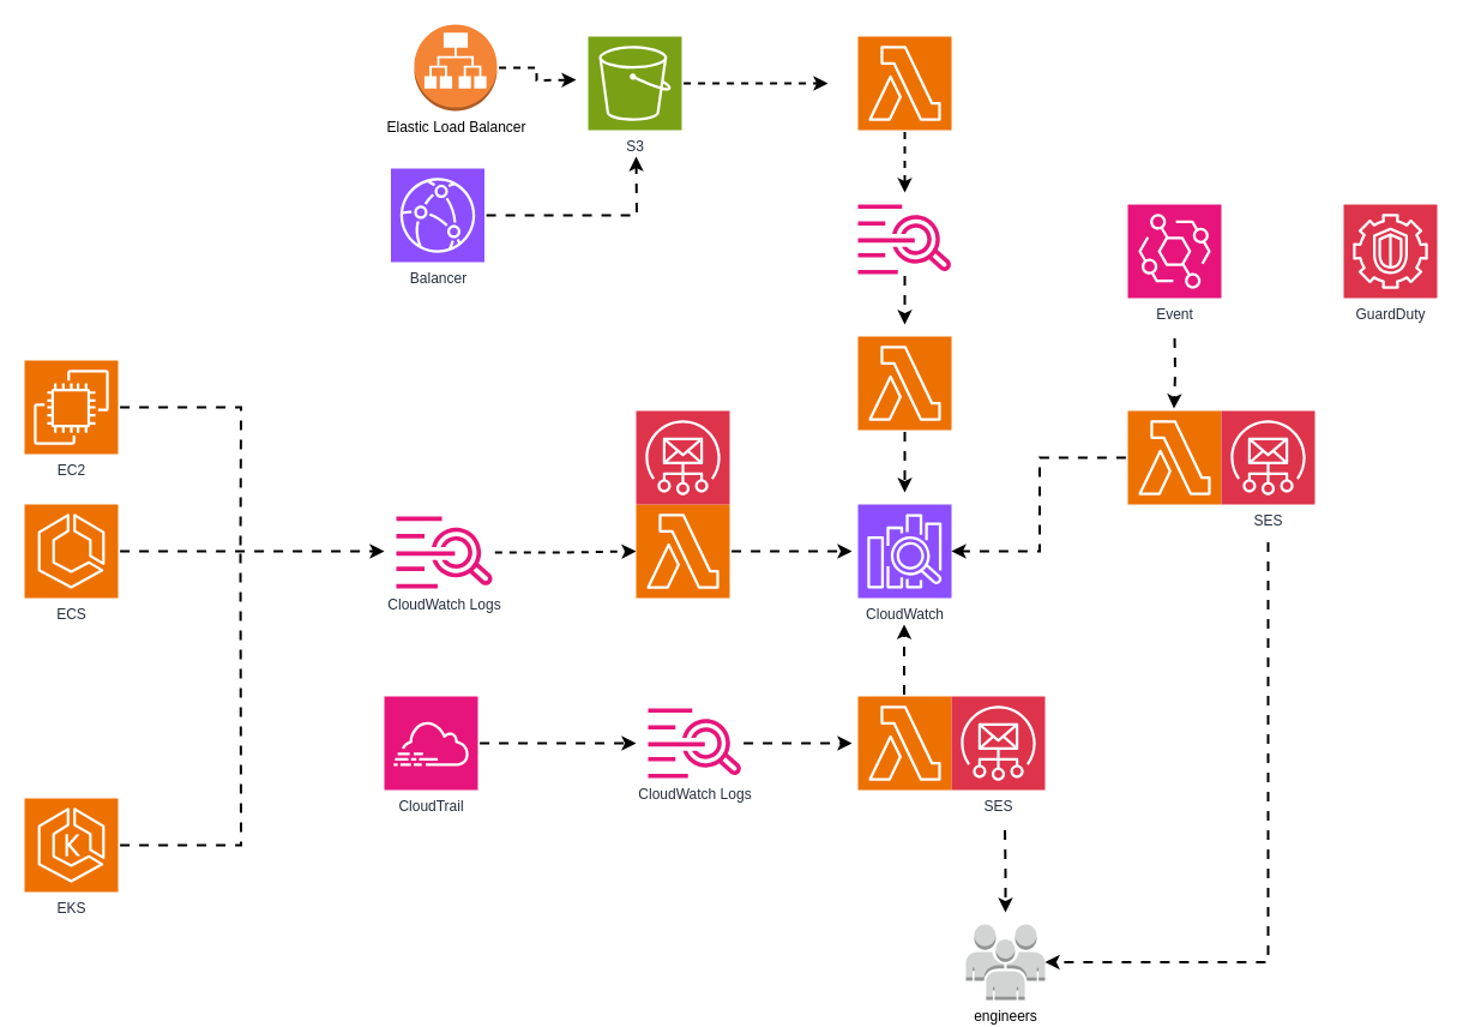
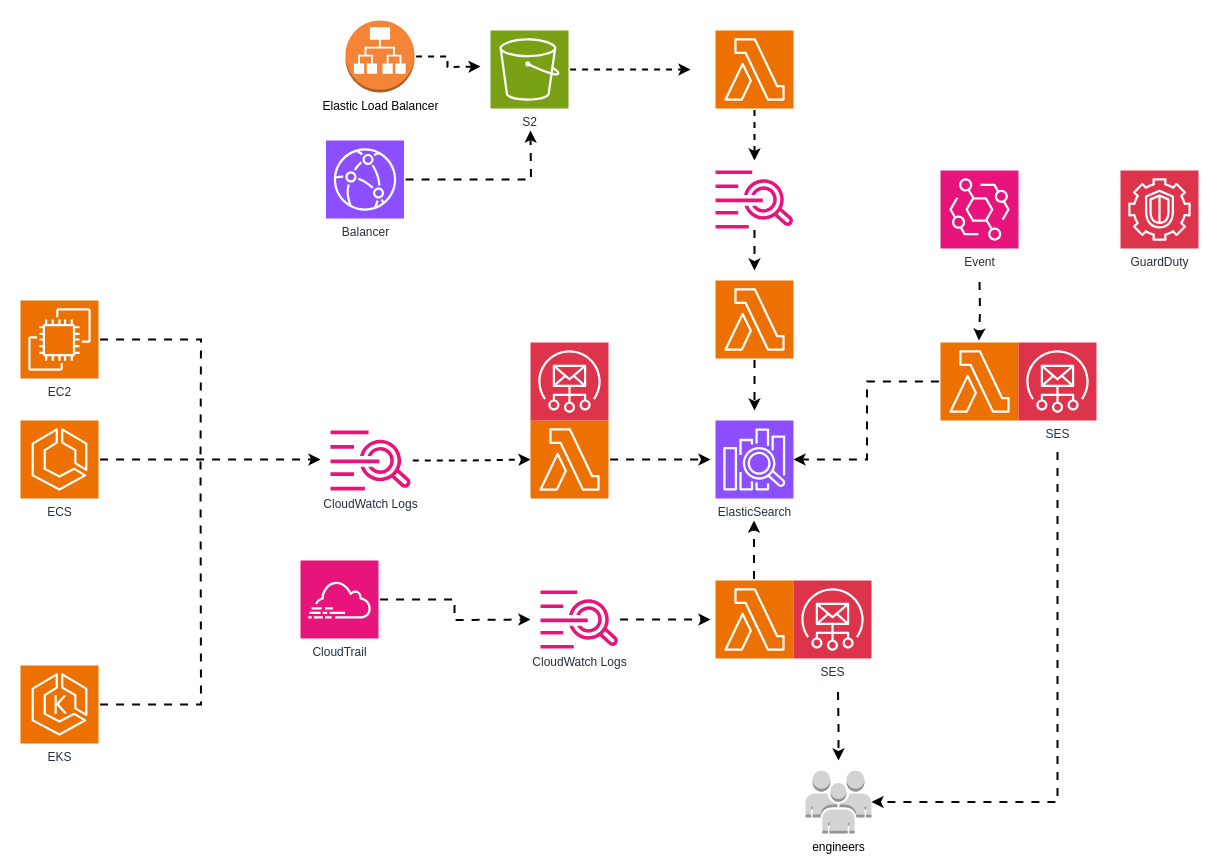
  <mxCell id="0" />
  <mxCell id="1" parent="0" />
  <mxCell id="2" style="edgeStyle=orthogonalEdgeStyle;rounded=0;orthogonalLoop=1;jettySize=auto;html=1;dashed=1;strokeWidth=2;flowAnimation=1;" parent="1" source="3" edge="1"><mxGeometry relative="1" as="geometry"><mxPoint x="530" y="459" as="targetPoint" /></mxGeometry></mxCell>
  <mxCell id="3" value="CloudWatch Logs" style="sketch=0;outlineConnect=0;fontColor=#232F3E;gradientColor=none;fillColor=#E7157B;strokeColor=none;dashed=0;verticalLabelPosition=bottom;verticalAlign=top;align=center;html=1;fontSize=12;fontStyle=0;aspect=fixed;pointerEvents=1;shape=mxgraph.aws4.cloudwatch_logs;" parent="1" vertex="1"><mxGeometry x="330" y="430" width="80.69" height="60" as="geometry" /></mxCell>
  <mxCell id="4" style="edgeStyle=orthogonalEdgeStyle;rounded=0;orthogonalLoop=1;jettySize=auto;html=1;strokeWidth=2;flowAnimation=1;" parent="1" source="5" edge="1"><mxGeometry relative="1" as="geometry"><mxPoint x="710" y="459" as="targetPoint" /></mxGeometry></mxCell>
  <mxCell id="5" value="" style="sketch=0;points=[[0,0,0],[0.25,0,0],[0.5,0,0],[0.75,0,0],[1,0,0],[0,1,0],[0.25,1,0],[0.5,1,0],[0.75,1,0],[1,1,0],[0,0.25,0],[0,0.5,0],[0,0.75,0],[1,0.25,0],[1,0.5,0],[1,0.75,0]];outlineConnect=0;fontColor=#232F3E;fillColor=#ED7100;strokeColor=#ffffff;dashed=0;verticalLabelPosition=bottom;verticalAlign=top;align=center;html=1;fontSize=12;fontStyle=0;aspect=fixed;shape=mxgraph.aws4.resourceIcon;resIcon=mxgraph.aws4.lambda;" parent="1" vertex="1"><mxGeometry x="530" y="420" width="78" height="78" as="geometry" /></mxCell>
- <mxCell id="6" value="CloudWatch" style="sketch=0;points=[[0,0,0],[0.25,0,0],[0.5,0,0],[0.75,0,0],[1,0,0],[0,1,0],[0.25,1,0],[0.5,1,0],[0.75,1,0],[1,1,0],[0,0.25,0],[0,0.5,0],[0,0.75,0],[1,0.25,0],[1,0.5,0],[1,0.75,0]];outlineConnect=0;fontColor=#232F3E;fillColor=#8C4FFF;strokeColor=#ffffff;dashed=0;verticalLabelPosition=bottom;verticalAlign=top;align=center;html=1;fontSize=12;fontStyle=0;aspect=fixed;shape=mxgraph.aws4.resourceIcon;resIcon=mxgraph.aws4.elasticsearch_service;" parent="1" vertex="1"><mxGeometry x="715" y="420" width="78" height="78" as="geometry" /></mxCell>
+ <mxCell id="6" value="ElasticSearch" style="sketch=0;points=[[0,0,0],[0.25,0,0],[0.5,0,0],[0.75,0,0],[1,0,0],[0,1,0],[0.25,1,0],[0.5,1,0],[0.75,1,0],[1,1,0],[0,0.25,0],[0,0.5,0],[0,0.75,0],[1,0.25,0],[1,0.5,0],[1,0.75,0]];outlineConnect=0;fontColor=#232F3E;fillColor=#8C4FFF;strokeColor=#ffffff;dashed=0;verticalLabelPosition=bottom;verticalAlign=top;align=center;html=1;fontSize=12;fontStyle=0;aspect=fixed;shape=mxgraph.aws4.resourceIcon;resIcon=mxgraph.aws4.elasticsearch_service;" parent="1" vertex="1"><mxGeometry x="715" y="420" width="78" height="78" as="geometry" /></mxCell>
  <mxCell id="7" style="edgeStyle=orthogonalEdgeStyle;rounded=0;orthogonalLoop=1;jettySize=auto;html=1;strokeWidth=2;flowAnimation=1;" parent="1" source="8" edge="1"><mxGeometry relative="1" as="geometry"><mxPoint x="710" y="619" as="targetPoint" /></mxGeometry></mxCell>
  <mxCell id="8" value="CloudWatch Logs" style="sketch=0;outlineConnect=0;fontColor=#232F3E;gradientColor=none;fillColor=#E7157B;strokeColor=none;dashed=0;verticalLabelPosition=bottom;verticalAlign=top;align=center;html=1;fontSize=12;fontStyle=0;aspect=fixed;pointerEvents=1;shape=mxgraph.aws4.cloudwatch_logs;" parent="1" vertex="1"><mxGeometry x="540" y="590" width="78" height="58" as="geometry" /></mxCell>
  <mxCell id="9" style="edgeStyle=orthogonalEdgeStyle;rounded=0;orthogonalLoop=1;jettySize=auto;html=1;strokeWidth=2;flowAnimation=1;" parent="1" source="10" edge="1"><mxGeometry relative="1" as="geometry"><mxPoint x="530" y="619" as="targetPoint" /></mxGeometry></mxCell>
- <mxCell id="10" value="CloudTrail" style="sketch=0;points=[[0,0,0],[0.25,0,0],[0.5,0,0],[0.75,0,0],[1,0,0],[0,1,0],[0.25,1,0],[0.5,1,0],[0.75,1,0],[1,1,0],[0,0.25,0],[0,0.5,0],[0,0.75,0],[1,0.25,0],[1,0.5,0],[1,0.75,0]];points=[[0,0,0],[0.25,0,0],[0.5,0,0],[0.75,0,0],[1,0,0],[0,1,0],[0.25,1,0],[0.5,1,0],[0.75,1,0],[1,1,0],[0,0.25,0],[0,0.5,0],[0,0.75,0],[1,0.25,0],[1,0.5,0],[1,0.75,0]];outlineConnect=0;fontColor=#232F3E;fillColor=#E7157B;strokeColor=#ffffff;dashed=0;verticalLabelPosition=bottom;verticalAlign=top;align=center;html=1;fontSize=12;fontStyle=0;aspect=fixed;shape=mxgraph.aws4.resourceIcon;resIcon=mxgraph.aws4.cloudtrail;" parent="1" vertex="1"><mxGeometry x="320" y="580" width="78" height="78" as="geometry" /></mxCell>
+ <mxCell id="10" value="CloudTrail" style="sketch=0;points=[[0,0,0],[0.25,0,0],[0.5,0,0],[0.75,0,0],[1,0,0],[0,1,0],[0.25,1,0],[0.5,1,0],[0.75,1,0],[1,1,0],[0,0.25,0],[0,0.5,0],[0,0.75,0],[1,0.25,0],[1,0.5,0],[1,0.75,0]];points=[[0,0,0],[0.25,0,0],[0.5,0,0],[0.75,0,0],[1,0,0],[0,1,0],[0.25,1,0],[0.5,1,0],[0.75,1,0],[1,1,0],[0,0.25,0],[0,0.5,0],[0,0.75,0],[1,0.25,0],[1,0.5,0],[1,0.75,0]];outlineConnect=0;fontColor=#232F3E;fillColor=#E7157B;strokeColor=#ffffff;dashed=0;verticalLabelPosition=bottom;verticalAlign=top;align=center;html=1;fontSize=12;fontStyle=0;aspect=fixed;shape=mxgraph.aws4.resourceIcon;resIcon=mxgraph.aws4.cloudtrail;" parent="1" vertex="1"><mxGeometry x="300" y="560" width="78" height="78" as="geometry" /></mxCell>
  <mxCell id="11" value="" style="sketch=0;points=[[0,0,0],[0.25,0,0],[0.5,0,0],[0.75,0,0],[1,0,0],[0,1,0],[0.25,1,0],[0.5,1,0],[0.75,1,0],[1,1,0],[0,0.25,0],[0,0.5,0],[0,0.75,0],[1,0.25,0],[1,0.5,0],[1,0.75,0]];outlineConnect=0;fontColor=#232F3E;fillColor=#ED7100;strokeColor=#ffffff;dashed=0;verticalLabelPosition=bottom;verticalAlign=top;align=center;html=1;fontSize=12;fontStyle=0;aspect=fixed;shape=mxgraph.aws4.resourceIcon;resIcon=mxgraph.aws4.lambda;" parent="1" vertex="1"><mxGeometry x="715" y="580" width="78" height="78" as="geometry" /></mxCell>
  <mxCell id="12" style="edgeStyle=orthogonalEdgeStyle;rounded=0;orthogonalLoop=1;jettySize=auto;html=1;dashed=1;strokeWidth=2;flowAnimation=1;" parent="1" source="13" edge="1"><mxGeometry relative="1" as="geometry"><mxPoint x="480" y="66" as="targetPoint" /></mxGeometry></mxCell>
  <mxCell id="13" value="Elastic Load Balancer" style="outlineConnect=0;dashed=0;verticalLabelPosition=bottom;verticalAlign=top;align=center;html=1;shape=mxgraph.aws3.application_load_balancer;fillColor=#F58536;gradientColor=none;" parent="1" vertex="1"><mxGeometry x="345" y="20" width="69" height="72" as="geometry" /></mxCell>
  <mxCell id="14" style="edgeStyle=orthogonalEdgeStyle;rounded=0;orthogonalLoop=1;jettySize=auto;html=1;strokeWidth=2;dashed=1;flowAnimation=1;" parent="1" source="15" edge="1"><mxGeometry relative="1" as="geometry"><mxPoint x="690" y="69" as="targetPoint" /></mxGeometry></mxCell>
- <mxCell id="15" value="S3" style="sketch=0;points=[[0,0,0],[0.25,0,0],[0.5,0,0],[0.75,0,0],[1,0,0],[0,1,0],[0.25,1,0],[0.5,1,0],[0.75,1,0],[1,1,0],[0,0.25,0],[0,0.5,0],[0,0.75,0],[1,0.25,0],[1,0.5,0],[1,0.75,0]];outlineConnect=0;fontColor=#232F3E;fillColor=#7AA116;strokeColor=#ffffff;dashed=0;verticalLabelPosition=bottom;verticalAlign=top;align=center;html=1;fontSize=12;fontStyle=0;aspect=fixed;shape=mxgraph.aws4.resourceIcon;resIcon=mxgraph.aws4.s3;" parent="1" vertex="1"><mxGeometry x="490" y="30" width="78" height="78" as="geometry" /></mxCell>
+ <mxCell id="15" value="S2" style="sketch=0;points=[[0,0,0],[0.25,0,0],[0.5,0,0],[0.75,0,0],[1,0,0],[0,1,0],[0.25,1,0],[0.5,1,0],[0.75,1,0],[1,1,0],[0,0.25,0],[0,0.5,0],[0,0.75,0],[1,0.25,0],[1,0.5,0],[1,0.75,0]];outlineConnect=0;fontColor=#232F3E;fillColor=#7AA116;strokeColor=#ffffff;dashed=0;verticalLabelPosition=bottom;verticalAlign=top;align=center;html=1;fontSize=12;fontStyle=0;aspect=fixed;shape=mxgraph.aws4.resourceIcon;resIcon=mxgraph.aws4.s3;" parent="1" vertex="1"><mxGeometry x="490" y="30" width="78" height="78" as="geometry" /></mxCell>
  <mxCell id="16" style="edgeStyle=orthogonalEdgeStyle;rounded=0;orthogonalLoop=1;jettySize=auto;html=1;dashed=1;strokeWidth=2;flowAnimation=1;" parent="1" source="17" edge="1"><mxGeometry relative="1" as="geometry"><mxPoint x="754" y="160" as="targetPoint" /></mxGeometry></mxCell>
  <mxCell id="17" value="" style="sketch=0;points=[[0,0,0],[0.25,0,0],[0.5,0,0],[0.75,0,0],[1,0,0],[0,1,0],[0.25,1,0],[0.5,1,0],[0.75,1,0],[1,1,0],[0,0.25,0],[0,0.5,0],[0,0.75,0],[1,0.25,0],[1,0.5,0],[1,0.75,0]];outlineConnect=0;fontColor=#232F3E;fillColor=#ED7100;strokeColor=#ffffff;dashed=0;verticalLabelPosition=bottom;verticalAlign=top;align=center;html=1;fontSize=12;fontStyle=0;aspect=fixed;shape=mxgraph.aws4.resourceIcon;resIcon=mxgraph.aws4.lambda;" parent="1" vertex="1"><mxGeometry x="715" y="30" width="78" height="78" as="geometry" /></mxCell>
  <mxCell id="18" style="edgeStyle=orthogonalEdgeStyle;rounded=0;orthogonalLoop=1;jettySize=auto;html=1;strokeWidth=2;flowAnimation=1;" parent="1" source="19" edge="1"><mxGeometry relative="1" as="geometry"><mxPoint x="754" y="270" as="targetPoint" /></mxGeometry></mxCell>
  <mxCell id="19" value="" style="sketch=0;outlineConnect=0;fontColor=#232F3E;gradientColor=none;fillColor=#E7157B;strokeColor=none;dashed=0;verticalLabelPosition=bottom;verticalAlign=top;align=center;html=1;fontSize=12;fontStyle=0;aspect=fixed;pointerEvents=1;shape=mxgraph.aws4.cloudwatch_logs;" parent="1" vertex="1"><mxGeometry x="715" y="170" width="78" height="58" as="geometry" /></mxCell>
  <mxCell id="20" style="edgeStyle=orthogonalEdgeStyle;rounded=0;orthogonalLoop=1;jettySize=auto;html=1;strokeWidth=2;flowAnimation=1;" parent="1" source="21" edge="1"><mxGeometry relative="1" as="geometry"><mxPoint x="754" y="410" as="targetPoint" /></mxGeometry></mxCell>
  <mxCell id="21" value="" style="sketch=0;points=[[0,0,0],[0.25,0,0],[0.5,0,0],[0.75,0,0],[1,0,0],[0,1,0],[0.25,1,0],[0.5,1,0],[0.75,1,0],[1,1,0],[0,0.25,0],[0,0.5,0],[0,0.75,0],[1,0.25,0],[1,0.5,0],[1,0.75,0]];outlineConnect=0;fontColor=#232F3E;fillColor=#ED7100;strokeColor=#ffffff;dashed=0;verticalLabelPosition=bottom;verticalAlign=top;align=center;html=1;fontSize=12;fontStyle=0;aspect=fixed;shape=mxgraph.aws4.resourceIcon;resIcon=mxgraph.aws4.lambda;" parent="1" vertex="1"><mxGeometry x="715" y="280" width="78" height="78" as="geometry" /></mxCell>
  <mxCell id="22" value="engineers" style="outlineConnect=0;dashed=0;verticalLabelPosition=bottom;verticalAlign=top;align=center;html=1;shape=mxgraph.aws3.users;fillColor=#D2D3D3;gradientColor=none;" parent="1" vertex="1"><mxGeometry x="805" y="770" width="66" height="63" as="geometry" /></mxCell>
  <mxCell id="23" value="SES" style="sketch=0;points=[[0,0,0],[0.25,0,0],[0.5,0,0],[0.75,0,0],[1,0,0],[0,1,0],[0.25,1,0],[0.5,1,0],[0.75,1,0],[1,1,0],[0,0.25,0],[0,0.5,0],[0,0.75,0],[1,0.25,0],[1,0.5,0],[1,0.75,0]];outlineConnect=0;fontColor=#232F3E;fillColor=#DD344C;strokeColor=#ffffff;dashed=0;verticalLabelPosition=bottom;verticalAlign=top;align=center;html=1;fontSize=12;fontStyle=0;aspect=fixed;shape=mxgraph.aws4.resourceIcon;resIcon=mxgraph.aws4.simple_email_service;" parent="1" vertex="1"><mxGeometry x="793" y="580" width="78" height="78" as="geometry" /></mxCell>
  <mxCell id="24" value="" style="endArrow=classic;html=1;rounded=0;flowAnimation=1;strokeWidth=2;" parent="1" edge="1"><mxGeometry width="50" height="50" relative="1" as="geometry"><mxPoint x="753.5" y="580" as="sourcePoint" /><mxPoint x="753.5" y="520" as="targetPoint" /></mxGeometry></mxCell>
  <mxCell id="25" value="GuardDuty" style="sketch=0;points=[[0,0,0],[0.25,0,0],[0.5,0,0],[0.75,0,0],[1,0,0],[0,1,0],[0.25,1,0],[0.5,1,0],[0.75,1,0],[1,1,0],[0,0.25,0],[0,0.5,0],[0,0.75,0],[1,0.25,0],[1,0.5,0],[1,0.75,0]];outlineConnect=0;fontColor=#232F3E;fillColor=#DD344C;strokeColor=#ffffff;dashed=0;verticalLabelPosition=bottom;verticalAlign=top;align=center;html=1;fontSize=12;fontStyle=0;aspect=fixed;shape=mxgraph.aws4.resourceIcon;resIcon=mxgraph.aws4.guardduty;" parent="1" vertex="1"><mxGeometry x="1120" y="170" width="78" height="78" as="geometry" /></mxCell>
  <mxCell id="26" value="Event" style="sketch=0;points=[[0,0,0],[0.25,0,0],[0.5,0,0],[0.75,0,0],[1,0,0],[0,1,0],[0.25,1,0],[0.5,1,0],[0.75,1,0],[1,1,0],[0,0.25,0],[0,0.5,0],[0,0.75,0],[1,0.25,0],[1,0.5,0],[1,0.75,0]];outlineConnect=0;fontColor=#232F3E;fillColor=#E7157B;strokeColor=#ffffff;dashed=0;verticalLabelPosition=bottom;verticalAlign=top;align=center;html=1;fontSize=12;fontStyle=0;aspect=fixed;shape=mxgraph.aws4.resourceIcon;resIcon=mxgraph.aws4.eventbridge;" parent="1" vertex="1"><mxGeometry x="940" y="170" width="78" height="78" as="geometry" /></mxCell>
  <mxCell id="27" value="" style="sketch=0;points=[[0,0,0],[0.25,0,0],[0.5,0,0],[0.75,0,0],[1,0,0],[0,1,0],[0.25,1,0],[0.5,1,0],[0.75,1,0],[1,1,0],[0,0.25,0],[0,0.5,0],[0,0.75,0],[1,0.25,0],[1,0.5,0],[1,0.75,0]];outlineConnect=0;fontColor=#232F3E;fillColor=#ED7100;strokeColor=#ffffff;dashed=0;verticalLabelPosition=bottom;verticalAlign=top;align=center;html=1;fontSize=12;fontStyle=0;aspect=fixed;shape=mxgraph.aws4.resourceIcon;resIcon=mxgraph.aws4.lambda;" parent="1" vertex="1"><mxGeometry x="940" y="342" width="78" height="78" as="geometry" /></mxCell>
  <mxCell id="28" value="SES" style="sketch=0;points=[[0,0,0],[0.25,0,0],[0.5,0,0],[0.75,0,0],[1,0,0],[0,1,0],[0.25,1,0],[0.5,1,0],[0.75,1,0],[1,1,0],[0,0.25,0],[0,0.5,0],[0,0.75,0],[1,0.25,0],[1,0.5,0],[1,0.75,0]];outlineConnect=0;fontColor=#232F3E;fillColor=#DD344C;strokeColor=#ffffff;dashed=0;verticalLabelPosition=bottom;verticalAlign=top;align=center;html=1;fontSize=12;fontStyle=0;aspect=fixed;shape=mxgraph.aws4.resourceIcon;resIcon=mxgraph.aws4.simple_email_service;" parent="1" vertex="1"><mxGeometry x="1018" y="342" width="78" height="78" as="geometry" /></mxCell>
  <mxCell id="29" style="edgeStyle=orthogonalEdgeStyle;rounded=0;orthogonalLoop=1;jettySize=auto;html=1;strokeWidth=2;flowAnimation=1;" parent="1" edge="1"><mxGeometry relative="1" as="geometry"><mxPoint x="978.5" y="340" as="targetPoint" /><mxPoint x="979" y="280" as="sourcePoint" /></mxGeometry></mxCell>
  <mxCell id="30" style="edgeStyle=orthogonalEdgeStyle;rounded=0;orthogonalLoop=1;jettySize=auto;html=1;entryX=1;entryY=0.5;entryDx=0;entryDy=0;entryPerimeter=0;strokeWidth=2;flowAnimation=1;" parent="1" target="22" edge="1"><mxGeometry relative="1" as="geometry"><mxPoint x="1057" y="450" as="sourcePoint" /><Array as="points"><mxPoint x="1057" y="802" /></Array></mxGeometry></mxCell>
  <mxCell id="31" style="edgeStyle=orthogonalEdgeStyle;rounded=0;orthogonalLoop=1;jettySize=auto;html=1;entryX=1;entryY=0.5;entryDx=0;entryDy=0;entryPerimeter=0;strokeWidth=2;flowAnimation=1;" parent="1" source="27" target="6" edge="1"><mxGeometry relative="1" as="geometry" /></mxCell>
  <mxCell id="32" style="edgeStyle=orthogonalEdgeStyle;rounded=0;orthogonalLoop=1;jettySize=auto;html=1;endArrow=none;endFill=0;strokeWidth=2;flowAnimation=1;" parent="1" source="33" edge="1"><mxGeometry relative="1" as="geometry"><mxPoint x="200" y="460" as="targetPoint" /></mxGeometry></mxCell>
  <mxCell id="33" value="EC2" style="sketch=0;points=[[0,0,0],[0.25,0,0],[0.5,0,0],[0.75,0,0],[1,0,0],[0,1,0],[0.25,1,0],[0.5,1,0],[0.75,1,0],[1,1,0],[0,0.25,0],[0,0.5,0],[0,0.75,0],[1,0.25,0],[1,0.5,0],[1,0.75,0]];outlineConnect=0;fontColor=#232F3E;fillColor=#ED7100;strokeColor=#ffffff;dashed=0;verticalLabelPosition=bottom;verticalAlign=top;align=center;html=1;fontSize=12;fontStyle=0;aspect=fixed;shape=mxgraph.aws4.resourceIcon;resIcon=mxgraph.aws4.ec2;" parent="1" vertex="1"><mxGeometry x="20" y="300" width="78" height="78" as="geometry" /></mxCell>
  <mxCell id="34" style="edgeStyle=orthogonalEdgeStyle;rounded=0;orthogonalLoop=1;jettySize=auto;html=1;strokeWidth=2;flowAnimation=1;" parent="1" source="35" edge="1"><mxGeometry relative="1" as="geometry"><mxPoint x="530" y="130" as="targetPoint" /></mxGeometry></mxCell>
  <mxCell id="35" value="Balancer" style="sketch=0;points=[[0,0,0],[0.25,0,0],[0.5,0,0],[0.75,0,0],[1,0,0],[0,1,0],[0.25,1,0],[0.5,1,0],[0.75,1,0],[1,1,0],[0,0.25,0],[0,0.5,0],[0,0.75,0],[1,0.25,0],[1,0.5,0],[1,0.75,0]];outlineConnect=0;fontColor=#232F3E;fillColor=#8C4FFF;strokeColor=#ffffff;dashed=0;verticalLabelPosition=bottom;verticalAlign=top;align=center;html=1;fontSize=12;fontStyle=0;aspect=fixed;shape=mxgraph.aws4.resourceIcon;resIcon=mxgraph.aws4.cloudfront;" parent="1" vertex="1"><mxGeometry x="325.5" y="140" width="78" height="78" as="geometry" /></mxCell>
  <mxCell id="36" style="edgeStyle=orthogonalEdgeStyle;rounded=0;orthogonalLoop=1;jettySize=auto;html=1;flowAnimation=1;strokeWidth=2;" parent="1" source="37" edge="1"><mxGeometry relative="1" as="geometry"><mxPoint x="320" y="459" as="targetPoint" /></mxGeometry></mxCell>
  <mxCell id="37" value="ECS" style="sketch=0;points=[[0,0,0],[0.25,0,0],[0.5,0,0],[0.75,0,0],[1,0,0],[0,1,0],[0.25,1,0],[0.5,1,0],[0.75,1,0],[1,1,0],[0,0.25,0],[0,0.5,0],[0,0.75,0],[1,0.25,0],[1,0.5,0],[1,0.75,0]];outlineConnect=0;fontColor=#232F3E;fillColor=#ED7100;strokeColor=#ffffff;dashed=0;verticalLabelPosition=bottom;verticalAlign=top;align=center;html=1;fontSize=12;fontStyle=0;aspect=fixed;shape=mxgraph.aws4.resourceIcon;resIcon=mxgraph.aws4.ecs;" parent="1" vertex="1"><mxGeometry x="20" y="420" width="78" height="78" as="geometry" /></mxCell>
  <mxCell id="38" style="edgeStyle=orthogonalEdgeStyle;rounded=0;orthogonalLoop=1;jettySize=auto;html=1;endArrow=none;endFill=0;flowAnimation=1;strokeWidth=2;" parent="1" source="39" edge="1"><mxGeometry relative="1" as="geometry"><mxPoint x="200" y="460" as="targetPoint" /></mxGeometry></mxCell>
  <mxCell id="39" value="EKS" style="sketch=0;points=[[0,0,0],[0.25,0,0],[0.5,0,0],[0.75,0,0],[1,0,0],[0,1,0],[0.25,1,0],[0.5,1,0],[0.75,1,0],[1,1,0],[0,0.25,0],[0,0.5,0],[0,0.75,0],[1,0.25,0],[1,0.5,0],[1,0.75,0]];outlineConnect=0;fontColor=#232F3E;fillColor=#ED7100;strokeColor=#ffffff;dashed=0;verticalLabelPosition=bottom;verticalAlign=top;align=center;html=1;fontSize=12;fontStyle=0;aspect=fixed;shape=mxgraph.aws4.resourceIcon;resIcon=mxgraph.aws4.eks;" parent="1" vertex="1"><mxGeometry x="20" y="665" width="78" height="78" as="geometry" /></mxCell>
  <mxCell id="40" value="" style="sketch=0;points=[[0,0,0],[0.25,0,0],[0.5,0,0],[0.75,0,0],[1,0,0],[0,1,0],[0.25,1,0],[0.5,1,0],[0.75,1,0],[1,1,0],[0,0.25,0],[0,0.5,0],[0,0.75,0],[1,0.25,0],[1,0.5,0],[1,0.75,0]];outlineConnect=0;fontColor=#232F3E;fillColor=#DD344C;strokeColor=#ffffff;dashed=0;verticalLabelPosition=bottom;verticalAlign=top;align=center;html=1;fontSize=12;fontStyle=0;aspect=fixed;shape=mxgraph.aws4.resourceIcon;resIcon=mxgraph.aws4.simple_email_service;" parent="1" vertex="1"><mxGeometry x="530" y="342" width="78" height="78" as="geometry" /></mxCell>
  <mxCell id="41" style="edgeStyle=orthogonalEdgeStyle;rounded=0;orthogonalLoop=1;jettySize=auto;html=1;strokeWidth=2;flowAnimation=1;" parent="1" edge="1"><mxGeometry relative="1" as="geometry"><mxPoint x="838" y="760" as="targetPoint" /><mxPoint x="837.5" y="690" as="sourcePoint" /></mxGeometry></mxCell>
